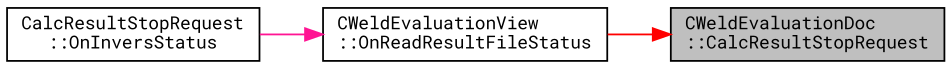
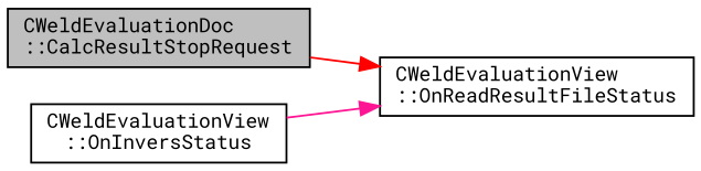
  digraph {
    fontname="Roboto Mono"
    rankdir=RL
    node [color=black fillcolor=white fontname="Roboto Mono" fontsize=10 shape=record style=filled]
    edge [dir=back fontname="Roboto Mono" fontsize=10 labelfontname=Helvetica labelfontsize=10 style=solid]
    n1 [fillcolor=grey75 fontcolor=black height=0.2 label="CWeldEvaluationDoc\l::CalcResultStopRequest" width=0.4]
    n2 [height=0.2 label="CWeldEvaluationView\l::OnReadResultFileStatus" width=0.4]
-   n3 [height=0.2 label="CalcResultStopRequest\l::OnInversStatus" width=0.4]
-   n1 -> n2 [color=red]
+   n3 [height=0.2 label="CWeldEvaluationView\l::OnInversStatus" width=0.4]
+   n2 -> n1 [color=red]
    n2 -> n3 [color=deeppink]
  }
